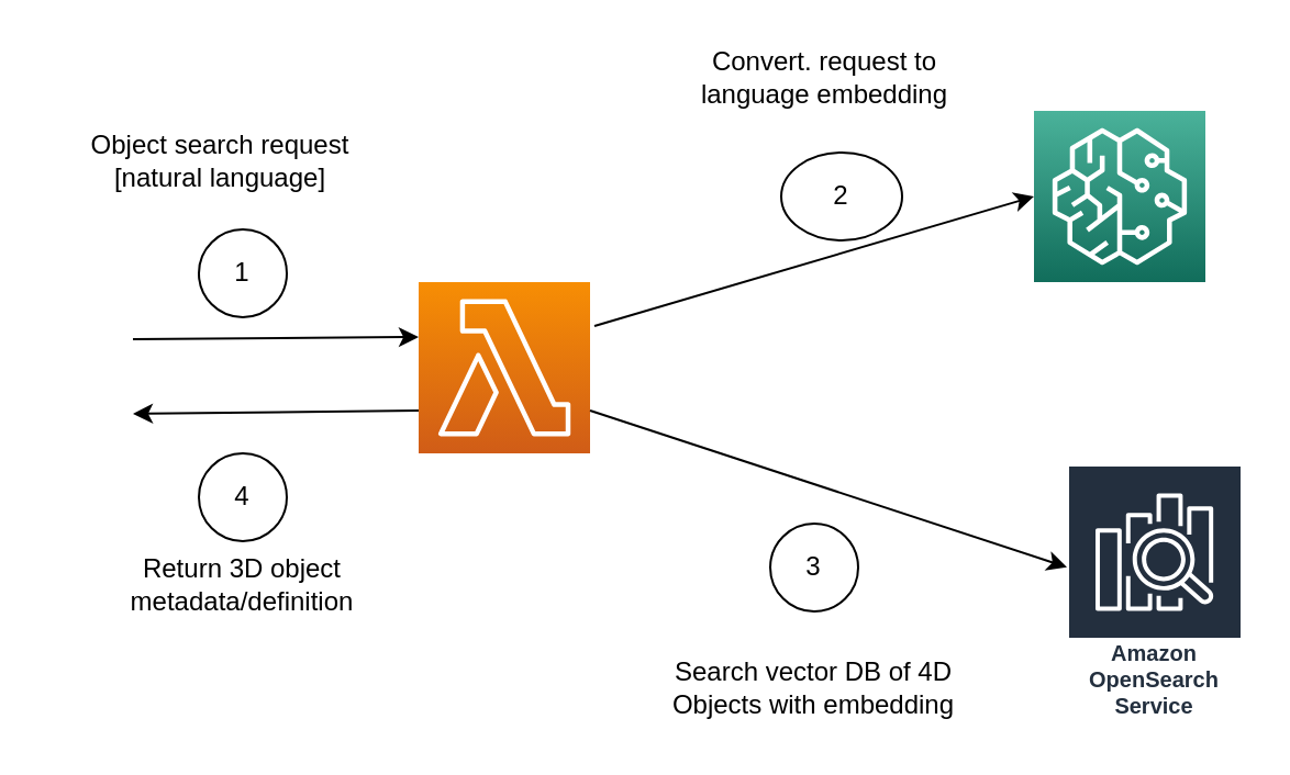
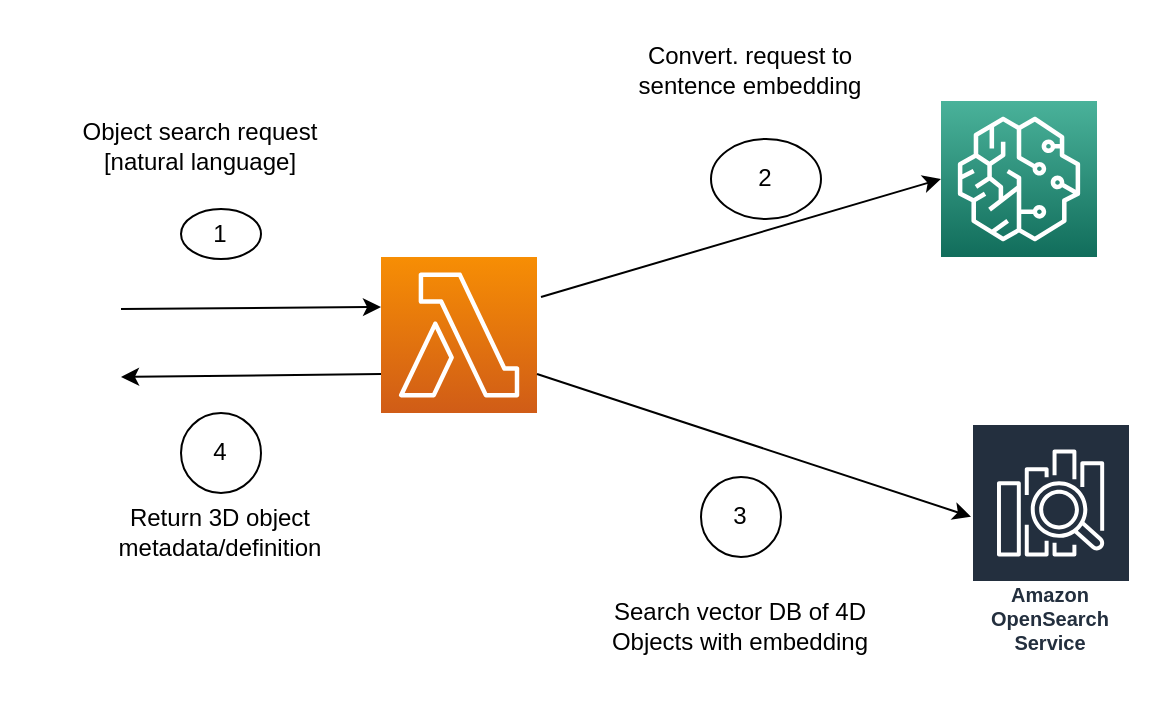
  <mxCell id="0" />
  <mxCell id="1" parent="0" />
  <mxCell id="2" value="" style="sketch=0;points=[[0,0,0],[0.25,0,0],[0.5,0,0],[0.75,0,0],[1,0,0],[0,1,0],[0.25,1,0],[0.5,1,0],[0.75,1,0],[1,1,0],[0,0.25,0],[0,0.5,0],[0,0.75,0],[1,0.25,0],[1,0.5,0],[1,0.75,0]];outlineConnect=0;fontColor=#232F3E;gradientColor=#F78E04;gradientDirection=north;fillColor=#D05C17;strokeColor=#ffffff;dashed=0;verticalLabelPosition=bottom;verticalAlign=top;align=center;html=1;fontSize=12;fontStyle=0;aspect=fixed;shape=mxgraph.aws4.resourceIcon;resIcon=mxgraph.aws4.lambda;" vertex="1" parent="1"><mxGeometry x="190" y="128" width="78" height="78" as="geometry" /></mxCell>
  <mxCell id="3" value="Amazon OpenSearch Service" style="sketch=0;outlineConnect=0;fontColor=#232F3E;gradientColor=none;strokeColor=#ffffff;fillColor=#232F3E;dashed=0;verticalLabelPosition=middle;verticalAlign=bottom;align=center;html=1;whiteSpace=wrap;fontSize=10;fontStyle=1;spacing=3;shape=mxgraph.aws4.productIcon;prIcon=mxgraph.aws4.elasticsearch_service;" vertex="1" parent="1"><mxGeometry x="485" y="211" width="80" height="120" as="geometry" /></mxCell>
  <mxCell id="4" value="" style="sketch=0;points=[[0,0,0],[0.25,0,0],[0.5,0,0],[0.75,0,0],[1,0,0],[0,1,0],[0.25,1,0],[0.5,1,0],[0.75,1,0],[1,1,0],[0,0.25,0],[0,0.5,0],[0,0.75,0],[1,0.25,0],[1,0.5,0],[1,0.75,0]];outlineConnect=0;fontColor=#232F3E;gradientColor=#4AB29A;gradientDirection=north;fillColor=#116D5B;strokeColor=#ffffff;dashed=0;verticalLabelPosition=bottom;verticalAlign=top;align=center;html=1;fontSize=12;fontStyle=0;aspect=fixed;shape=mxgraph.aws4.resourceIcon;resIcon=mxgraph.aws4.sagemaker;" vertex="1" parent="1"><mxGeometry x="470" y="50" width="78" height="78" as="geometry" /></mxCell>
  <mxCell id="5" value="" style="endArrow=classic;html=1;rounded=0;entryX=0;entryY=0.5;entryDx=0;entryDy=0;entryPerimeter=0;" edge="1" parent="1"><mxGeometry width="50" height="50" relative="1" as="geometry"><mxPoint x="60" y="154" as="sourcePoint" /><mxPoint x="190" y="153" as="targetPoint" /></mxGeometry></mxCell>
  <mxCell id="6" value="Object search request [natural language]&lt;br&gt;" style="text;html=1;strokeColor=none;fillColor=none;align=center;verticalAlign=middle;whiteSpace=wrap;rounded=0;" vertex="1" parent="1"><mxGeometry x="20" y="58" width="160" height="30" as="geometry" /></mxCell>
- <mxCell id="7" value="1" style="ellipse;whiteSpace=wrap;html=1;aspect=fixed;" vertex="1" parent="1"><mxGeometry x="90" y="104" width="40" height="40" as="geometry" /></mxCell>
+ <mxCell id="7" value="1" style="ellipse;whiteSpace=wrap;html=1;aspect=fixed;" vertex="1" parent="1"><mxGeometry x="90" y="104" width="40" height="25" as="geometry" /></mxCell>
  <mxCell id="8" value="" style="endArrow=classic;html=1;rounded=0;entryX=0;entryY=0.5;entryDx=0;entryDy=0;entryPerimeter=0;" edge="1" parent="1" target="4"><mxGeometry width="50" height="50" relative="1" as="geometry"><mxPoint x="270" y="148" as="sourcePoint" /><mxPoint x="200" y="177" as="targetPoint" /></mxGeometry></mxCell>
- <mxCell id="9" value="Convert. request to&lt;br&gt;language embedding" style="text;html=1;strokeColor=none;fillColor=none;align=center;verticalAlign=middle;whiteSpace=wrap;rounded=0;" vertex="1" parent="1"><mxGeometry x="295" y="20" width="160" height="30" as="geometry" /></mxCell>
+ <mxCell id="9" value="Convert. request to&lt;br&gt;sentence embedding" style="text;html=1;strokeColor=none;fillColor=none;align=center;verticalAlign=middle;whiteSpace=wrap;rounded=0;" vertex="1" parent="1"><mxGeometry x="295" y="20" width="160" height="30" as="geometry" /></mxCell>
  <mxCell id="10" value="2" style="ellipse;whiteSpace=wrap;html=1;aspect=fixed;" vertex="1" parent="1"><mxGeometry x="355" y="69" width="55" height="40" as="geometry" /></mxCell>
  <mxCell id="11" value="" style="endArrow=classic;html=1;rounded=0;exitX=1;exitY=0.75;exitDx=0;exitDy=0;exitPerimeter=0;" edge="1" parent="1" source="2" target="3"><mxGeometry width="50" height="50" relative="1" as="geometry"><mxPoint x="240" y="466" as="sourcePoint" /><mxPoint x="440" y="407" as="targetPoint" /></mxGeometry></mxCell>
  <mxCell id="12" value="Search vector DB of 4D Objects with embedding" style="text;html=1;strokeColor=none;fillColor=none;align=center;verticalAlign=middle;whiteSpace=wrap;rounded=0;" vertex="1" parent="1"><mxGeometry x="290" y="298" width="160" height="30" as="geometry" /></mxCell>
  <mxCell id="13" value="3" style="ellipse;whiteSpace=wrap;html=1;aspect=fixed;" vertex="1" parent="1"><mxGeometry x="350" y="238" width="40" height="40" as="geometry" /></mxCell>
  <mxCell id="14" value="" style="endArrow=classic;html=1;rounded=0;exitX=0;exitY=0.75;exitDx=0;exitDy=0;exitPerimeter=0;" edge="1" parent="1" source="2"><mxGeometry width="50" height="50" relative="1" as="geometry"><mxPoint x="45" y="299" as="sourcePoint" /><mxPoint x="60" y="188" as="targetPoint" /></mxGeometry></mxCell>
  <mxCell id="15" value="4" style="ellipse;whiteSpace=wrap;html=1;aspect=fixed;" vertex="1" parent="1"><mxGeometry x="90" y="206" width="40" height="40" as="geometry" /></mxCell>
  <mxCell id="16" value="Return 3D object&lt;br&gt;metadata/definition" style="text;html=1;strokeColor=none;fillColor=none;align=center;verticalAlign=middle;whiteSpace=wrap;rounded=0;" vertex="1" parent="1"><mxGeometry x="30" y="251" width="160" height="30" as="geometry" /></mxCell>
